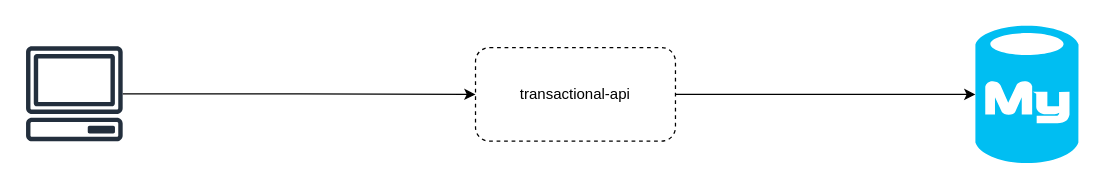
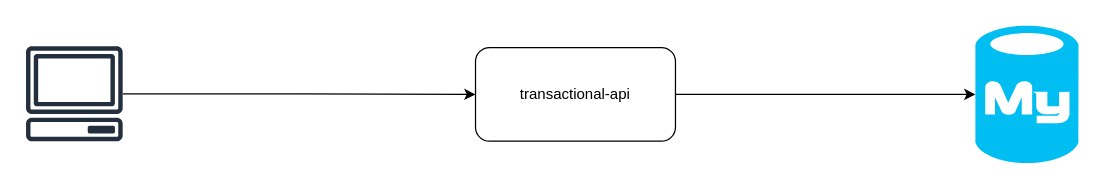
  <mxCell id="0" />
  <mxCell id="1" parent="0" />
  <mxCell id="2" value="" style="verticalLabelPosition=bottom;html=1;verticalAlign=top;align=center;strokeColor=none;fillColor=#00BEF2;shape=mxgraph.azure.mysql_database;" vertex="1" parent="1"><mxGeometry x="780" y="20" width="82.5" height="110" as="geometry" /></mxCell>
- <mxCell id="3" value="transactional-api" style="rounded=1;whiteSpace=wrap;html=1;dashed=1;" vertex="1" parent="1"><mxGeometry x="380" y="37.5" width="160" height="75" as="geometry" /></mxCell>
+ <mxCell id="3" value="transactional-api" style="rounded=1;whiteSpace=wrap;html=1;" vertex="1" parent="1"><mxGeometry x="380" y="37.5" width="160" height="75" as="geometry" /></mxCell>
  <mxCell id="4" style="edgeStyle=orthogonalEdgeStyle;rounded=0;orthogonalLoop=1;jettySize=auto;html=1;entryX=0;entryY=0.5;entryDx=0;entryDy=0;entryPerimeter=0;" edge="1" parent="1" source="3" target="2"><mxGeometry relative="1" as="geometry" /></mxCell>
  <mxCell id="5" style="edgeStyle=orthogonalEdgeStyle;rounded=0;orthogonalLoop=1;jettySize=auto;html=1;entryX=0;entryY=0.5;entryDx=0;entryDy=0;" edge="1" parent="1" source="6" target="3"><mxGeometry relative="1" as="geometry" /></mxCell>
  <mxCell id="6" value="" style="sketch=0;outlineConnect=0;fontColor=#232F3E;gradientColor=none;fillColor=#232F3D;strokeColor=none;dashed=0;verticalLabelPosition=bottom;verticalAlign=top;align=center;html=1;fontSize=12;fontStyle=0;aspect=fixed;pointerEvents=1;shape=mxgraph.aws4.client;" vertex="1" parent="1"><mxGeometry x="20" y="36.5" width="78" height="76" as="geometry" /></mxCell>
